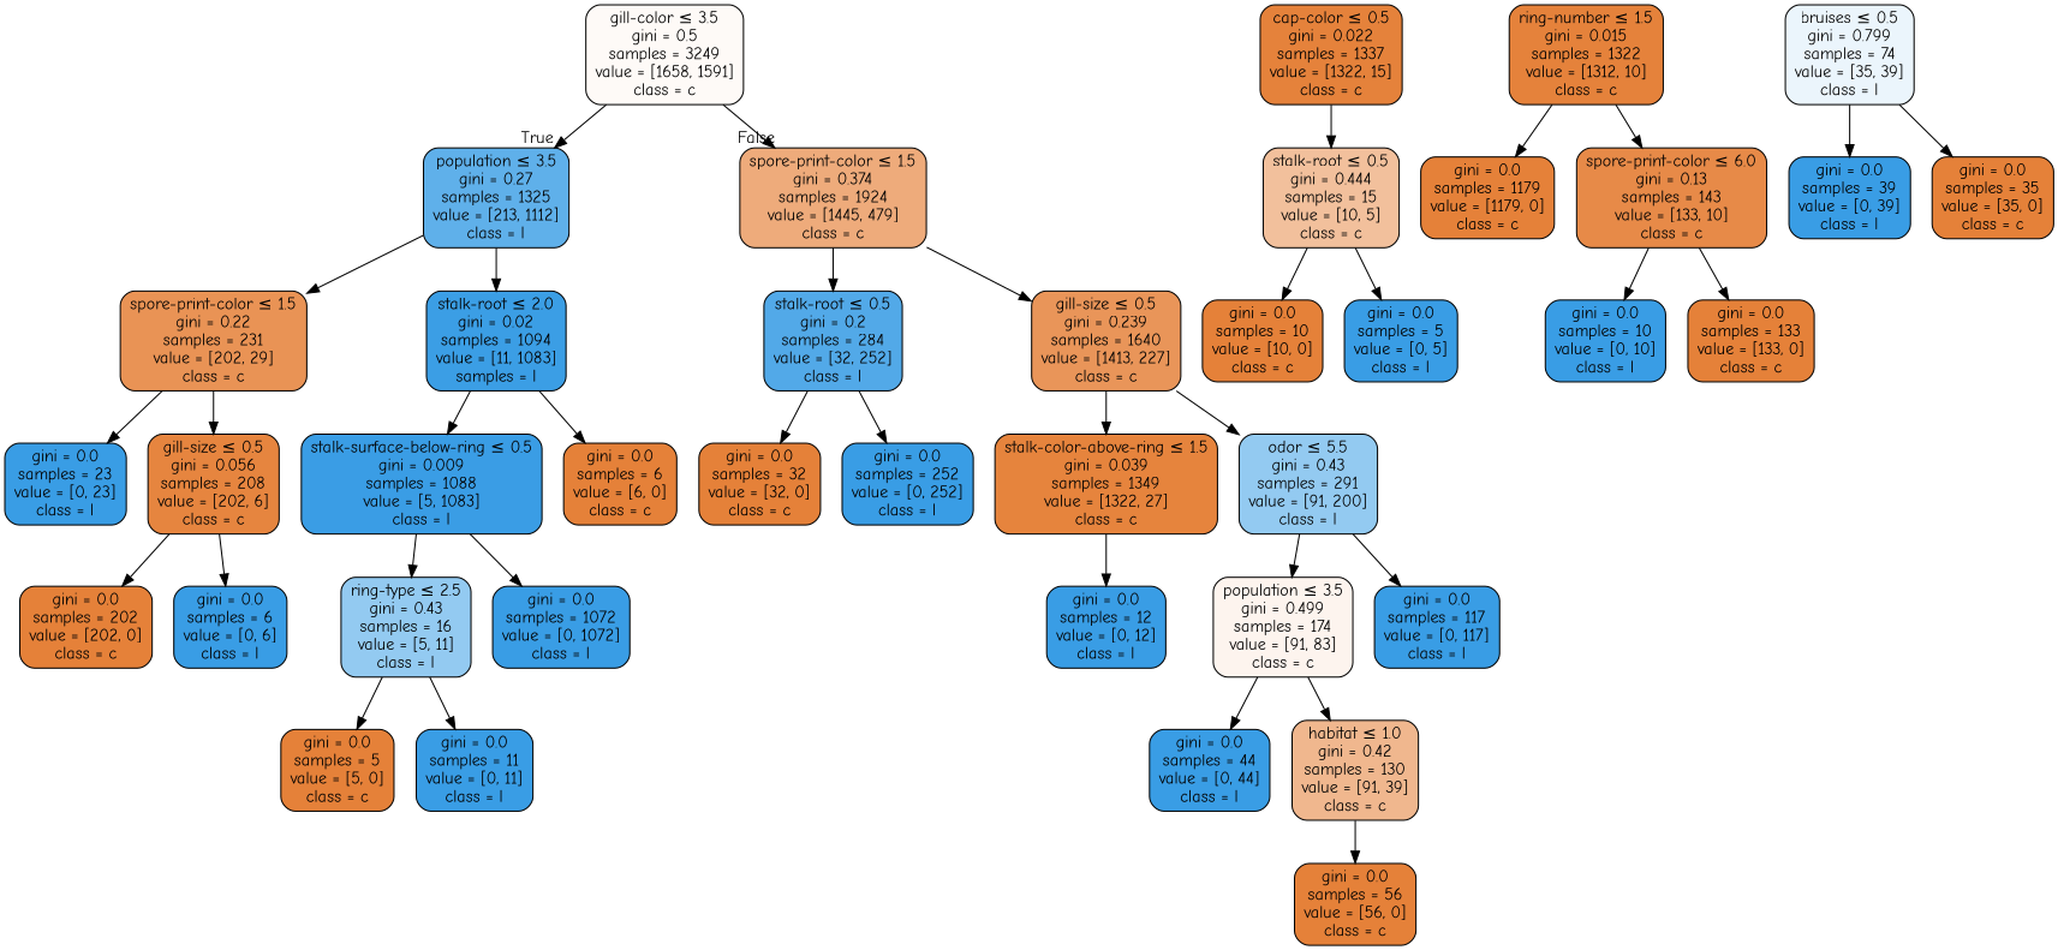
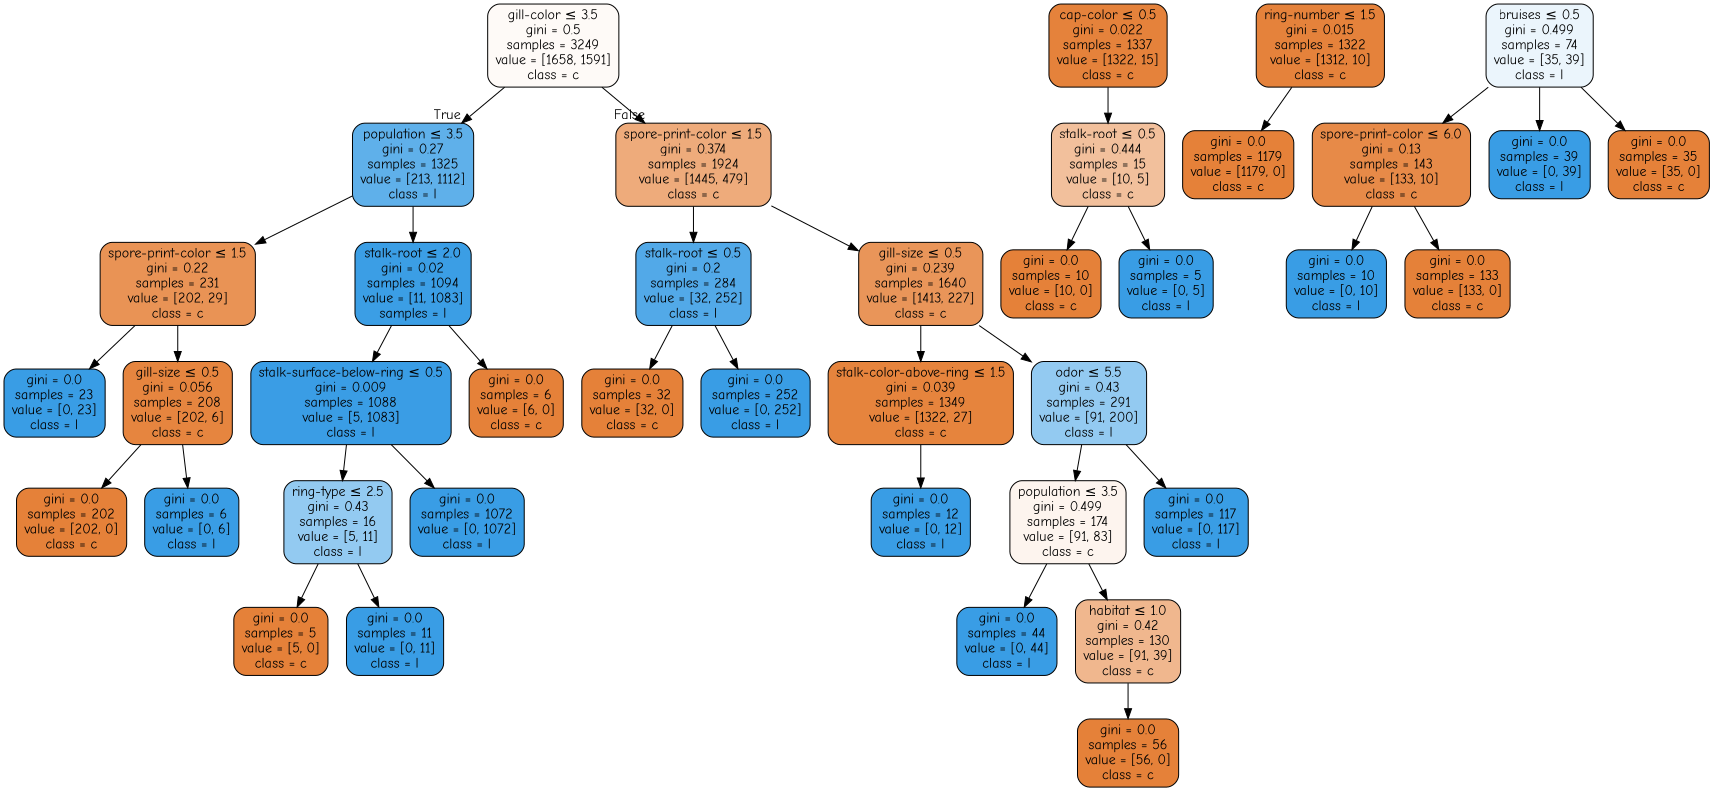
  digraph {
    fontname="Comic Neue"
    node [color=black fillcolor="#399de5" fontname="Comic Neue" shape=box style="filled, rounded"]
    edge [fontname="Comic Neue"]
    n1 [fillcolor="#fefaf7" label=<gill-color &le; 3.5<br/>gini = 0.5<br/>samples = 3249<br/>value = [1658, 1591]<br/>class = c>]
    n2 [fillcolor="#5fb0ea" label=<population &le; 3.5<br/>gini = 0.27<br/>samples = 1325<br/>value = [213, 1112]<br/>class = l>]
    n3 [fillcolor="#eeab7b" label=<spore-print-color &le; 1.5<br/>gini = 0.374<br/>samples = 1924<br/>value = [1445, 479]<br/>class = c>]
    n4 [fillcolor="#e99355" label=<spore-print-color &le; 1.5<br/>gini = 0.22<br/>samples = 231<br/>value = [202, 29]<br/>class = c>]
    n5 [fillcolor="#3b9ee5" label=<stalk-root &le; 2.0<br/>gini = 0.02<br/>samples = 1094<br/>value = [11, 1083]<br/>samples = l>]
    n6 [fillcolor="#52a9e8" label=<stalk-root &le; 0.5<br/>gini = 0.2<br/>samples = 284<br/>value = [32, 252]<br/>class = l>]
    n7 [fillcolor="#e99559" label=<gill-size &le; 0.5<br/>gini = 0.239<br/>samples = 1640<br/>value = [1413, 227]<br/>class = c>]
    n8 [label=<gini = 0.0<br/>samples = 23<br/>value = [0, 23]<br/>class = l>]
    n9 [fillcolor="#e6853f" label=<gill-size &le; 0.5<br/>gini = 0.056<br/>samples = 208<br/>value = [202, 6]<br/>class = c>]
    n10 [fillcolor="#3a9de5" label=<stalk-surface-below-ring &le; 0.5<br/>gini = 0.009<br/>samples = 1088<br/>value = [5, 1083]<br/>class = l>]
    n11 [fillcolor="#e58139" label=<gini = 0.0<br/>samples = 6<br/>value = [6, 0]<br/>class = c>]
    n12 [fillcolor="#e58139" label=<gini = 0.0<br/>samples = 202<br/>value = [202, 0]<br/>class = c>]
    n13 [label=<gini = 0.0<br/>samples = 6<br/>value = [0, 6]<br/>class = l>]
    n14 [fillcolor="#93caf1" label=<ring-type &le; 2.5<br/>gini = 0.43<br/>samples = 16<br/>value = [5, 11]<br/>class = l>]
    n15 [label=<gini = 0.0<br/>samples = 1072<br/>value = [0, 1072]<br/>class = l>]
    n16 [fillcolor="#e58139" label=<gini = 0.0<br/>samples = 5<br/>value = [5, 0]<br/>class = c>]
    n17 [label=<gini = 0.0<br/>samples = 11<br/>value = [0, 11]<br/>class = l>]
    n18 [fillcolor="#e58139" label=<gini = 0.0<br/>samples = 32<br/>value = [32, 0]<br/>class = c>]
    n19 [label=<gini = 0.0<br/>samples = 252<br/>value = [0, 252]<br/>class = l>]
    n20 [fillcolor="#e6843d" label=<stalk-color-above-ring &le; 1.5<br/>gini = 0.039<br/>samples = 1349<br/>value = [1322, 27]<br/>class = c>]
    n21 [fillcolor="#93caf1" label=<odor &le; 5.5<br/>gini = 0.43<br/>samples = 291<br/>value = [91, 200]<br/>class = l>]
    n22 [label=<gini = 0.0<br/>samples = 12<br/>value = [0, 12]<br/>class = l>]
    n23 [fillcolor="#fdf4ee" label=<population &le; 3.5<br/>gini = 0.499<br/>samples = 174<br/>value = [91, 83]<br/>class = c>]
    n24 [label=<gini = 0.0<br/>samples = 117<br/>value = [0, 117]<br/>class = l>]
    n25 [fillcolor="#e5823b" label=<cap-color &le; 0.5<br/>gini = 0.022<br/>samples = 1337<br/>value = [1322, 15]<br/>class = c>]
    n26 [fillcolor="#f2c09c" label=<stalk-root &le; 0.5<br/>gini = 0.444<br/>samples = 15<br/>value = [10, 5]<br/>class = c>]
    n27 [fillcolor="#e58139" label=<gini = 0.0<br/>samples = 10<br/>value = [10, 0]<br/>class = c>]
    n28 [label=<gini = 0.0<br/>samples = 5<br/>value = [0, 5]<br/>class = l>]
    n29 [fillcolor="#e5823b" label=<ring-number &le; 1.5<br/>gini = 0.015<br/>samples = 1322<br/>value = [1312, 10]<br/>class = c>]
    n30 [fillcolor="#e58139" label=<gini = 0.0<br/>samples = 1179<br/>value = [1179, 0]<br/>class = c>]
    n31 [fillcolor="#e78a48" label=<spore-print-color &le; 6.0<br/>gini = 0.13<br/>samples = 143<br/>value = [133, 10]<br/>class = c>]
    n32 [label=<gini = 0.0<br/>samples = 10<br/>value = [0, 10]<br/>class = l>]
    n33 [fillcolor="#e58139" label=<gini = 0.0<br/>samples = 133<br/>value = [133, 0]<br/>class = c>]
    n34 [label=<gini = 0.0<br/>samples = 44<br/>value = [0, 44]<br/>class = l>]
    n35 [fillcolor="#f0b78e" label=<habitat &le; 1.0<br/>gini = 0.42<br/>samples = 130<br/>value = [91, 39]<br/>class = c>]
    n36 [fillcolor="#e58139" label=<gini = 0.0<br/>samples = 56<br/>value = [56, 0]<br/>class = c>]
-   n37 [fillcolor="#ebf5fc" label=<bruises &le; 0.5<br/>gini = 0.799<br/>samples = 74<br/>value = [35, 39]<br/>class = l>]
+   n37 [fillcolor="#ebf5fc" label=<bruises &le; 0.5<br/>gini = 0.499<br/>samples = 74<br/>value = [35, 39]<br/>class = l>]
    n38 [label=<gini = 0.0<br/>samples = 39<br/>value = [0, 39]<br/>class = l>]
    n39 [fillcolor="#e58139" label=<gini = 0.0<br/>samples = 35<br/>value = [35, 0]<br/>class = c>]
    n1 -> n2 [headlabel=True labelangle=45 labeldistance=2.5]
    n1 -> n3 [headlabel=False labelangle=-45 labeldistance=2.5]
    n2 -> n4
    n2 -> n5
    n3 -> n6
    n3 -> n7
    n4 -> n8
    n4 -> n9
    n5 -> n10
    n5 -> n11
    n6 -> n18
    n6 -> n19
    n7 -> n20
    n7 -> n21
    n9 -> n12
    n9 -> n13
    n10 -> n14
    n10 -> n15
    n14 -> n16
    n14 -> n17
    n20 -> n22
    n21 -> n23
    n21 -> n24
    n23 -> n34
    n23 -> n35
    n25 -> n26
    n26 -> n27
    n26 -> n28
    n29 -> n30
-   n29 -> n31
+   n37 -> n31
    n31 -> n32
    n31 -> n33
    n35 -> n36
    n37 -> n38
    n37 -> n39
  }
